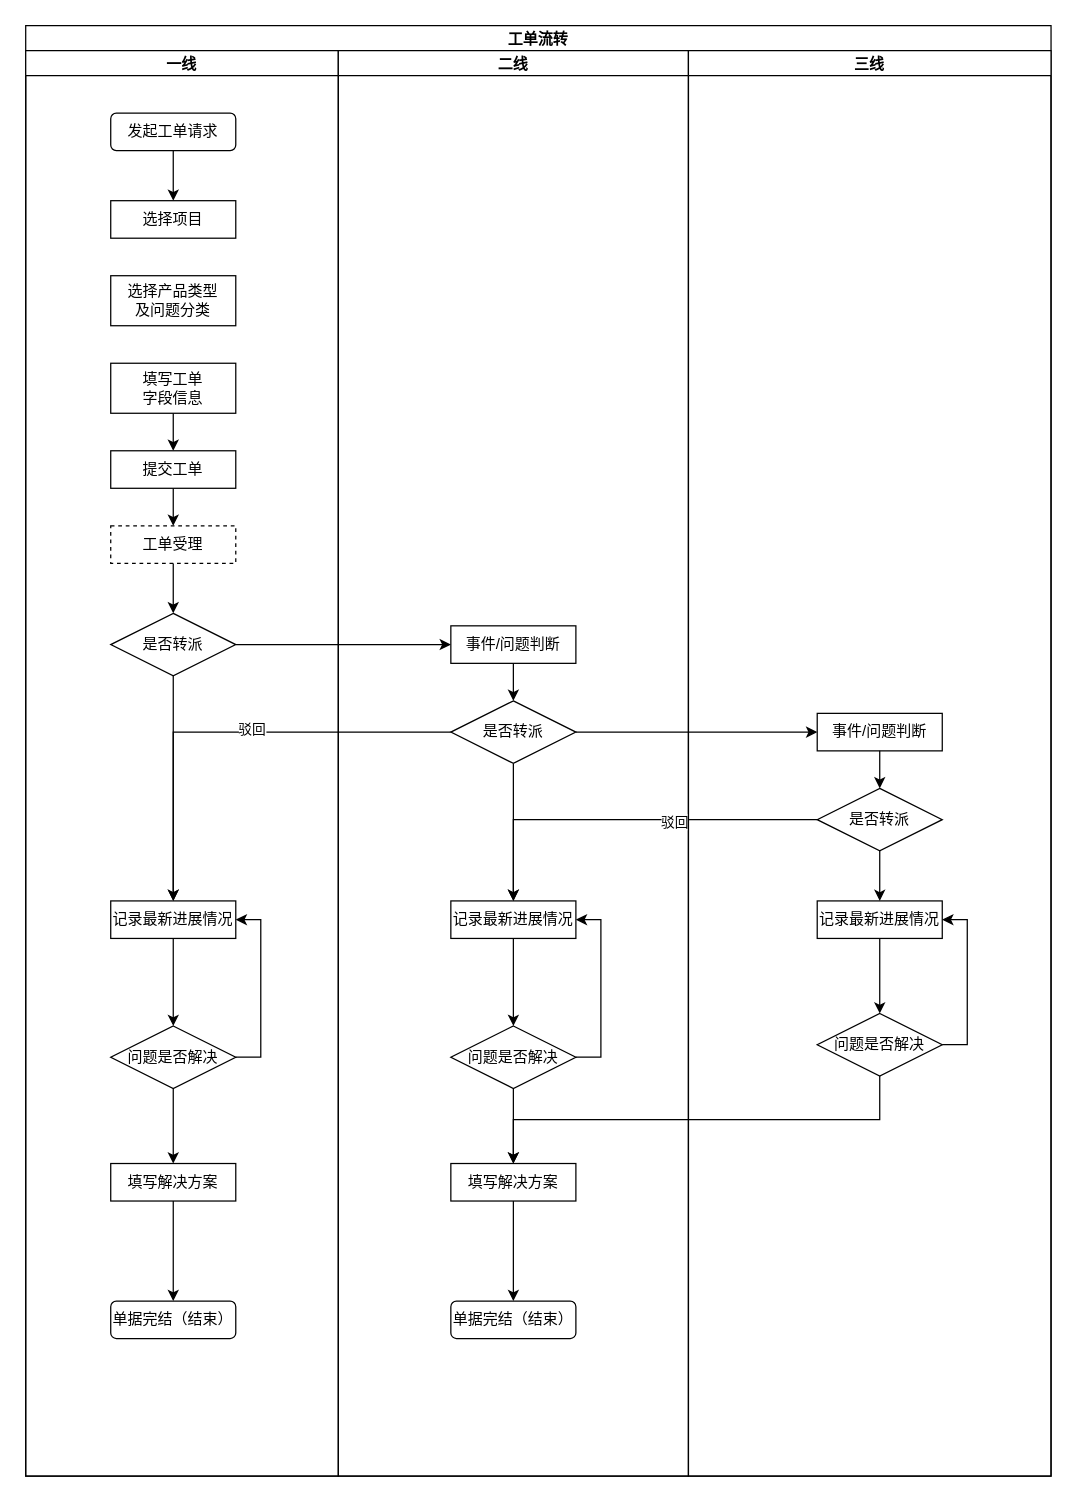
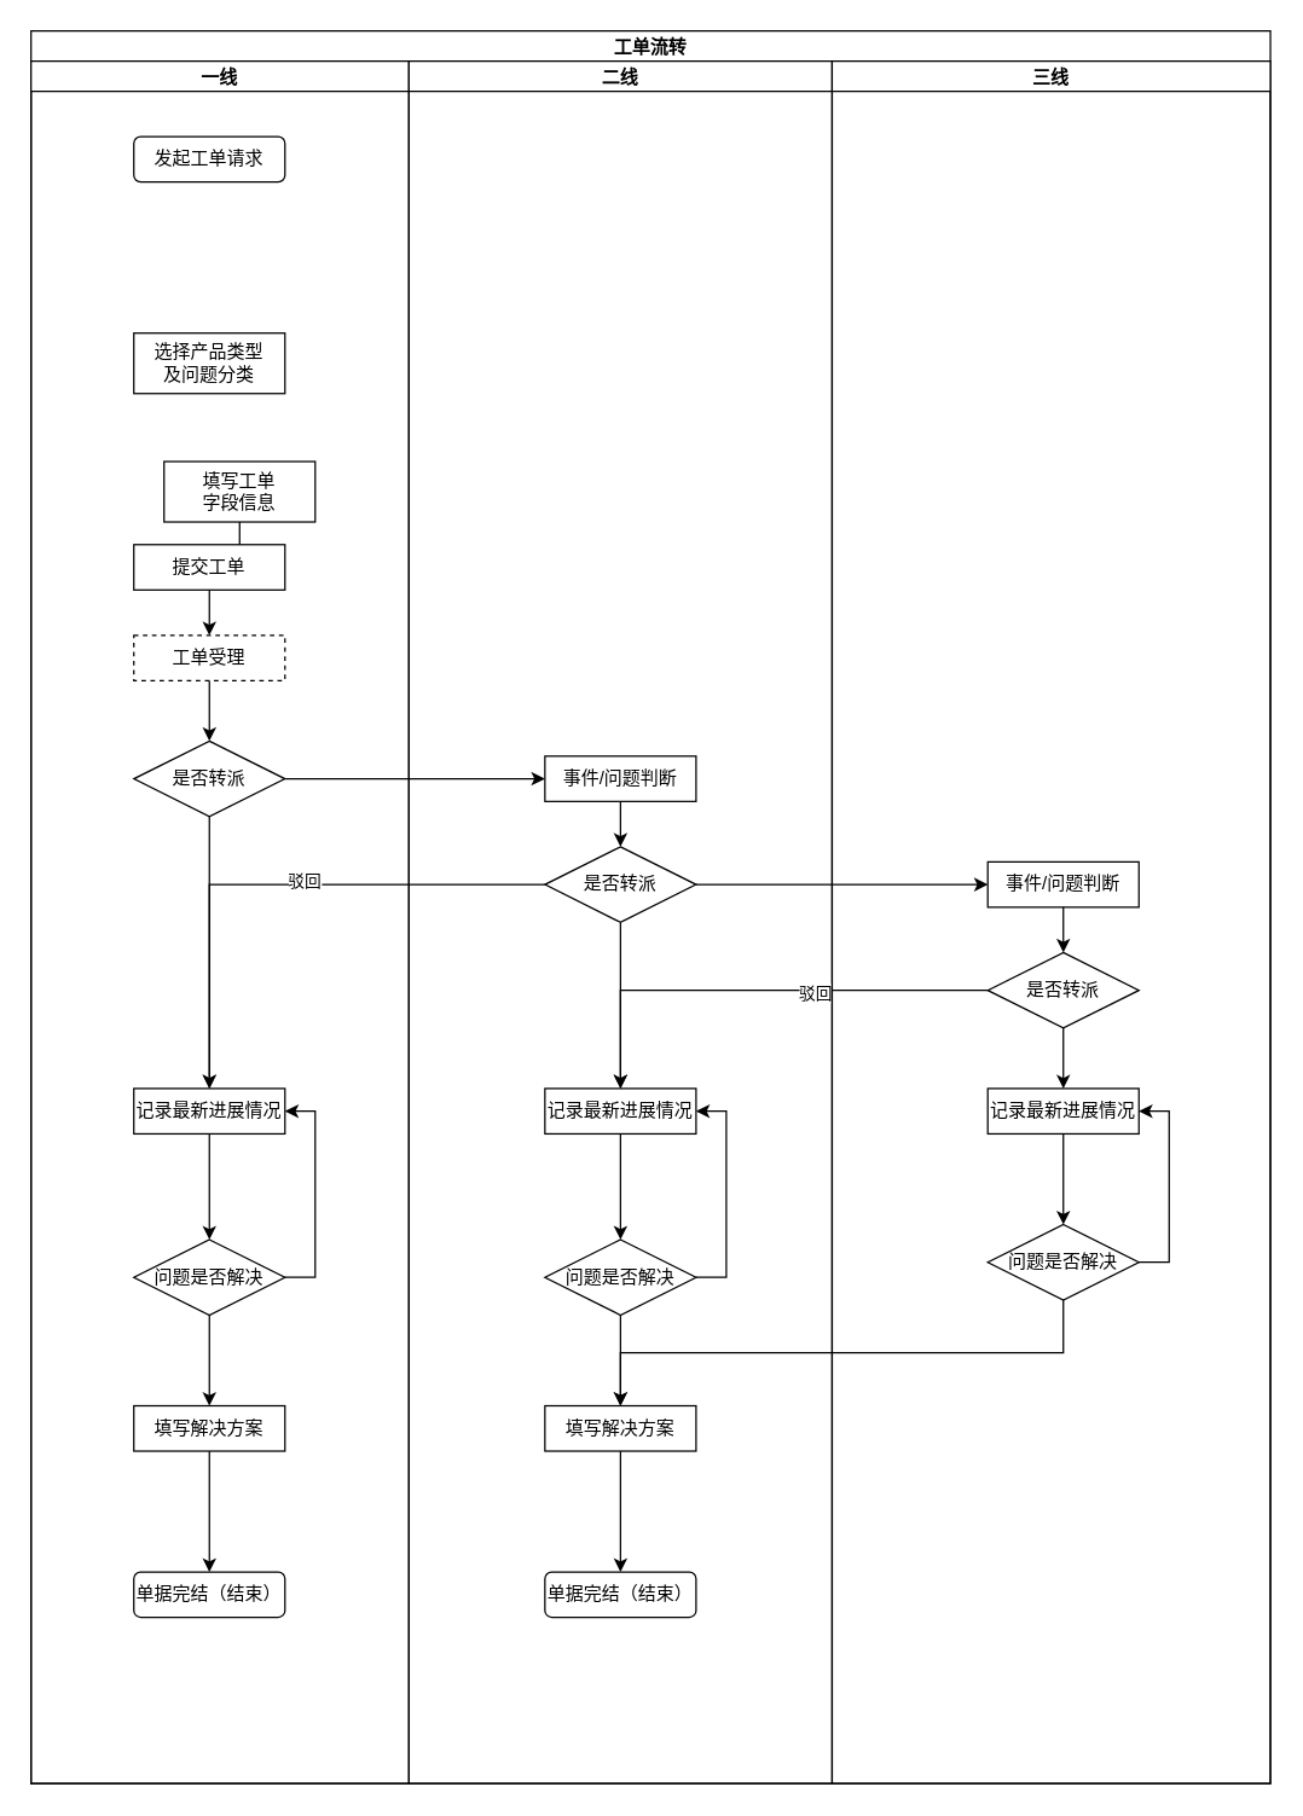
  <mxCell id="0" />
  <mxCell id="1" parent="0" />
  <mxCell id="2" value="工单流转" style="swimlane;childLayout=stackLayout;resizeParent=1;resizeParentMax=0;startSize=20;" vertex="1" parent="1"><mxGeometry width="820" height="1160" as="geometry" x="20" y="20" /></mxCell>
  <mxCell id="3" value="一线" style="swimlane;startSize=20;" vertex="1" parent="2"><mxGeometry y="20" width="250" height="1140" as="geometry" /></mxCell>
- <mxCell id="4" style="edgeStyle=orthogonalEdgeStyle;rounded=0;orthogonalLoop=1;jettySize=auto;html=1;exitX=0.5;exitY=1;exitDx=0;exitDy=0;entryX=0.5;entryY=0;entryDx=0;entryDy=0;" edge="1" parent="3" source="5" target="6"><mxGeometry relative="1" as="geometry" /></mxCell>
  <mxCell id="5" value="发起工单请求" style="rounded=1;whiteSpace=wrap;html=1;" vertex="1" parent="3"><mxGeometry x="68" y="50" width="100" height="30" as="geometry" /></mxCell>
- <mxCell id="6" value="选择项目" style="rounded=0;whiteSpace=wrap;html=1;" vertex="1" parent="3"><mxGeometry x="68" y="120" width="100" height="30" as="geometry" /></mxCell>
  <mxCell id="7" value="选择产品类型&lt;br&gt;及问题分类" style="rounded=0;whiteSpace=wrap;html=1;" vertex="1" parent="3"><mxGeometry x="68" y="180" width="100" height="40" as="geometry" /></mxCell>
  <mxCell id="8" style="edgeStyle=orthogonalEdgeStyle;rounded=0;orthogonalLoop=1;jettySize=auto;html=1;exitX=0.5;exitY=1;exitDx=0;exitDy=0;" edge="1" parent="3" source="9" target="11"><mxGeometry relative="1" as="geometry" /></mxCell>
- <mxCell id="9" value="填写工单&lt;br&gt;字段信息" style="rounded=0;whiteSpace=wrap;html=1;" vertex="1" parent="3"><mxGeometry x="68" y="250" width="100" height="40" as="geometry" /></mxCell>
+ <mxCell id="9" value="填写工单&lt;br&gt;字段信息" style="rounded=0;whiteSpace=wrap;html=1;" vertex="1" parent="3"><mxGeometry x="88" y="265" width="100" height="40" as="geometry" /></mxCell>
  <mxCell id="10" style="edgeStyle=orthogonalEdgeStyle;rounded=0;orthogonalLoop=1;jettySize=auto;html=1;exitX=0.5;exitY=1;exitDx=0;exitDy=0;entryX=0.5;entryY=0;entryDx=0;entryDy=0;" edge="1" parent="3" source="11" target="13"><mxGeometry relative="1" as="geometry" /></mxCell>
  <mxCell id="11" value="提交工单" style="rounded=0;whiteSpace=wrap;html=1;" vertex="1" parent="3"><mxGeometry x="68" y="320" width="100" height="30" as="geometry" /></mxCell>
  <mxCell id="12" style="edgeStyle=orthogonalEdgeStyle;rounded=0;orthogonalLoop=1;jettySize=auto;html=1;exitX=0.5;exitY=1;exitDx=0;exitDy=0;" edge="1" parent="3" source="13" target="14"><mxGeometry relative="1" as="geometry" /></mxCell>
  <mxCell id="13" value="工单受理" style="rounded=0;whiteSpace=wrap;html=1;dashed=1;" vertex="1" parent="3"><mxGeometry x="68" y="380" width="100" height="30" as="geometry" /></mxCell>
  <mxCell id="14" value="是否转派" style="rhombus;whiteSpace=wrap;html=1;" vertex="1" parent="3"><mxGeometry x="68" y="450" width="100" height="50" as="geometry" /></mxCell>
  <mxCell id="15" style="edgeStyle=orthogonalEdgeStyle;rounded=0;orthogonalLoop=1;jettySize=auto;html=1;exitX=0.5;exitY=1;exitDx=0;exitDy=0;" edge="1" parent="3" source="14" target="17"><mxGeometry relative="1" as="geometry"><mxPoint x="118" y="540" as="sourcePoint" /></mxGeometry></mxCell>
  <mxCell id="16" style="edgeStyle=orthogonalEdgeStyle;rounded=0;orthogonalLoop=1;jettySize=auto;html=1;exitX=0.5;exitY=1;exitDx=0;exitDy=0;entryX=0.5;entryY=0;entryDx=0;entryDy=0;" edge="1" parent="3" source="17" target="19"><mxGeometry relative="1" as="geometry" /></mxCell>
  <mxCell id="17" value="记录最新进展情况" style="rounded=0;whiteSpace=wrap;html=1;" vertex="1" parent="3"><mxGeometry x="68" y="680" width="100" height="30" as="geometry" /></mxCell>
  <mxCell id="18" style="edgeStyle=orthogonalEdgeStyle;rounded=0;orthogonalLoop=1;jettySize=auto;html=1;exitX=1;exitY=0.5;exitDx=0;exitDy=0;entryX=1;entryY=0.5;entryDx=0;entryDy=0;" edge="1" parent="3" source="19" target="17"><mxGeometry relative="1" as="geometry" /></mxCell>
  <mxCell id="19" value="问题是否解决" style="rhombus;whiteSpace=wrap;html=1;" vertex="1" parent="3"><mxGeometry x="68" y="780" width="100" height="50" as="geometry" /></mxCell>
  <mxCell id="20" value="单据完结（结束）" style="rounded=1;whiteSpace=wrap;html=1;" vertex="1" parent="3"><mxGeometry x="68" y="1000" width="100" height="30" as="geometry" /></mxCell>
  <mxCell id="21" value="填写解决方案" style="rounded=0;whiteSpace=wrap;html=1;" vertex="1" parent="3"><mxGeometry x="68" y="890" width="100" height="30" as="geometry" /></mxCell>
  <mxCell id="22" style="edgeStyle=orthogonalEdgeStyle;rounded=0;orthogonalLoop=1;jettySize=auto;html=1;exitX=0.5;exitY=1;exitDx=0;exitDy=0;" edge="1" parent="3" source="19" target="21"><mxGeometry relative="1" as="geometry" /></mxCell>
  <mxCell id="23" style="edgeStyle=orthogonalEdgeStyle;rounded=0;orthogonalLoop=1;jettySize=auto;html=1;exitX=0.5;exitY=1;exitDx=0;exitDy=0;entryX=0.5;entryY=0;entryDx=0;entryDy=0;" edge="1" parent="3" source="21" target="20"><mxGeometry relative="1" as="geometry" /></mxCell>
  <mxCell id="24" value="二线" style="swimlane;startSize=20;" vertex="1" parent="2"><mxGeometry x="250" y="20" width="280" height="1140" as="geometry" /></mxCell>
  <mxCell id="25" style="edgeStyle=orthogonalEdgeStyle;rounded=0;orthogonalLoop=1;jettySize=auto;html=1;exitX=0.5;exitY=1;exitDx=0;exitDy=0;entryX=0.5;entryY=0;entryDx=0;entryDy=0;" edge="1" parent="24" source="26" target="28"><mxGeometry relative="1" as="geometry" /></mxCell>
  <mxCell id="26" value="事件/问题判断" style="rounded=0;whiteSpace=wrap;html=1;" vertex="1" parent="24"><mxGeometry x="90" y="460" width="100" height="30" as="geometry" /></mxCell>
  <mxCell id="27" style="edgeStyle=orthogonalEdgeStyle;rounded=0;orthogonalLoop=1;jettySize=auto;html=1;exitX=0.5;exitY=1;exitDx=0;exitDy=0;entryX=0.5;entryY=0;entryDx=0;entryDy=0;" edge="1" parent="24" source="28" target="30"><mxGeometry relative="1" as="geometry"><mxPoint x="140.043" y="580" as="targetPoint" /></mxGeometry></mxCell>
  <mxCell id="28" value="是否转派" style="rhombus;whiteSpace=wrap;html=1;" vertex="1" parent="24"><mxGeometry x="90" y="520" width="100" height="50" as="geometry" /></mxCell>
  <mxCell id="29" style="edgeStyle=orthogonalEdgeStyle;rounded=0;orthogonalLoop=1;jettySize=auto;html=1;exitX=0.5;exitY=1;exitDx=0;exitDy=0;entryX=0.5;entryY=0;entryDx=0;entryDy=0;" edge="1" parent="24" source="30" target="33"><mxGeometry relative="1" as="geometry" /></mxCell>
  <mxCell id="30" value="记录最新进展情况" style="rounded=0;whiteSpace=wrap;html=1;" vertex="1" parent="24"><mxGeometry x="90" y="680" width="100" height="30" as="geometry" /></mxCell>
  <mxCell id="31" style="edgeStyle=orthogonalEdgeStyle;rounded=0;orthogonalLoop=1;jettySize=auto;html=1;exitX=0.5;exitY=1;exitDx=0;exitDy=0;" edge="1" parent="24" source="33" target="36"><mxGeometry relative="1" as="geometry" /></mxCell>
  <mxCell id="32" style="edgeStyle=orthogonalEdgeStyle;rounded=0;orthogonalLoop=1;jettySize=auto;html=1;exitX=1;exitY=0.5;exitDx=0;exitDy=0;entryX=1;entryY=0.5;entryDx=0;entryDy=0;" edge="1" parent="24" source="33" target="30"><mxGeometry relative="1" as="geometry" /></mxCell>
  <mxCell id="33" value="问题是否解决" style="rhombus;whiteSpace=wrap;html=1;" vertex="1" parent="24"><mxGeometry x="90" y="780" width="100" height="50" as="geometry" /></mxCell>
  <mxCell id="34" value="单据完结（结束）" style="rounded=1;whiteSpace=wrap;html=1;" vertex="1" parent="24"><mxGeometry x="90" y="1000" width="100" height="30" as="geometry" /></mxCell>
  <mxCell id="35" style="edgeStyle=orthogonalEdgeStyle;rounded=0;orthogonalLoop=1;jettySize=auto;html=1;exitX=0.5;exitY=1;exitDx=0;exitDy=0;entryX=0.5;entryY=0;entryDx=0;entryDy=0;" edge="1" parent="24" source="36" target="34"><mxGeometry relative="1" as="geometry" /></mxCell>
  <mxCell id="36" value="填写解决方案" style="rounded=0;whiteSpace=wrap;html=1;" vertex="1" parent="24"><mxGeometry x="90" y="890" width="100" height="30" as="geometry" /></mxCell>
  <mxCell id="37" style="edgeStyle=orthogonalEdgeStyle;rounded=0;orthogonalLoop=1;jettySize=auto;html=1;exitX=1;exitY=0.5;exitDx=0;exitDy=0;" edge="1" parent="2" source="14" target="26"><mxGeometry relative="1" as="geometry" /></mxCell>
  <mxCell id="38" style="edgeStyle=orthogonalEdgeStyle;rounded=0;orthogonalLoop=1;jettySize=auto;html=1;exitX=1;exitY=0.5;exitDx=0;exitDy=0;entryX=0;entryY=0.5;entryDx=0;entryDy=0;" edge="1" parent="2" source="28" target="45"><mxGeometry relative="1" as="geometry" /></mxCell>
  <mxCell id="39" style="edgeStyle=orthogonalEdgeStyle;rounded=0;orthogonalLoop=1;jettySize=auto;html=1;exitX=0;exitY=0.5;exitDx=0;exitDy=0;entryX=0.5;entryY=0;entryDx=0;entryDy=0;" edge="1" parent="2" source="46" target="30"><mxGeometry relative="1" as="geometry" /></mxCell>
  <mxCell id="40" value="驳回" style="edgeLabel;html=1;align=center;verticalAlign=middle;resizable=0;points=[];" vertex="1" connectable="0" parent="39"><mxGeometry x="-0.251" y="1" relative="1" as="geometry"><mxPoint as="offset" /></mxGeometry></mxCell>
  <mxCell id="41" style="edgeStyle=orthogonalEdgeStyle;rounded=0;orthogonalLoop=1;jettySize=auto;html=1;exitX=0;exitY=0.5;exitDx=0;exitDy=0;entryX=0.5;entryY=0;entryDx=0;entryDy=0;" edge="1" parent="2" source="28" target="17"><mxGeometry relative="1" as="geometry" /></mxCell>
  <mxCell id="42" value="驳回" style="edgeLabel;html=1;align=center;verticalAlign=middle;resizable=0;points=[];" vertex="1" connectable="0" parent="41"><mxGeometry x="-0.102" y="-3" relative="1" as="geometry"><mxPoint as="offset" /></mxGeometry></mxCell>
  <mxCell id="43" style="edgeStyle=orthogonalEdgeStyle;rounded=0;orthogonalLoop=1;jettySize=auto;html=1;exitX=0.5;exitY=1;exitDx=0;exitDy=0;entryX=0.5;entryY=0;entryDx=0;entryDy=0;" edge="1" parent="2" source="51" target="36"><mxGeometry relative="1" as="geometry" /></mxCell>
  <mxCell id="44" value="三线" style="swimlane;startSize=20;" vertex="1" parent="2"><mxGeometry x="530" y="20" width="290" height="1140" as="geometry" /></mxCell>
  <mxCell id="45" value="事件/问题判断" style="rounded=0;whiteSpace=wrap;html=1;" vertex="1" parent="44"><mxGeometry x="103" y="530" width="100" height="30" as="geometry" /></mxCell>
  <mxCell id="46" value="是否转派" style="rhombus;whiteSpace=wrap;html=1;" vertex="1" parent="44"><mxGeometry x="103" y="590" width="100" height="50" as="geometry" /></mxCell>
  <mxCell id="47" style="edgeStyle=orthogonalEdgeStyle;rounded=0;orthogonalLoop=1;jettySize=auto;html=1;exitX=0.5;exitY=1;exitDx=0;exitDy=0;entryX=0.5;entryY=0;entryDx=0;entryDy=0;" edge="1" parent="44" source="45" target="46"><mxGeometry relative="1" as="geometry" /></mxCell>
  <mxCell id="48" style="edgeStyle=orthogonalEdgeStyle;rounded=0;orthogonalLoop=1;jettySize=auto;html=1;exitX=0.5;exitY=1;exitDx=0;exitDy=0;entryX=0.5;entryY=0;entryDx=0;entryDy=0;" edge="1" parent="44" source="46" target="49"><mxGeometry relative="1" as="geometry"><mxPoint x="153" y="650" as="targetPoint" /></mxGeometry></mxCell>
  <mxCell id="49" value="记录最新进展情况" style="rounded=0;whiteSpace=wrap;html=1;" vertex="1" parent="44"><mxGeometry x="103" y="680" width="100" height="30" as="geometry" /></mxCell>
  <mxCell id="50" style="edgeStyle=orthogonalEdgeStyle;rounded=0;orthogonalLoop=1;jettySize=auto;html=1;exitX=1;exitY=0.5;exitDx=0;exitDy=0;entryX=1;entryY=0.5;entryDx=0;entryDy=0;" edge="1" parent="44" source="51" target="49"><mxGeometry relative="1" as="geometry" /></mxCell>
  <mxCell id="51" value="问题是否解决" style="rhombus;whiteSpace=wrap;html=1;" vertex="1" parent="44"><mxGeometry x="103" y="770" width="100" height="50" as="geometry" /></mxCell>
  <mxCell id="52" style="edgeStyle=orthogonalEdgeStyle;rounded=0;orthogonalLoop=1;jettySize=auto;html=1;exitX=0.5;exitY=1;exitDx=0;exitDy=0;entryX=0.5;entryY=0;entryDx=0;entryDy=0;" edge="1" parent="44" source="49" target="51"><mxGeometry relative="1" as="geometry" /></mxCell>
